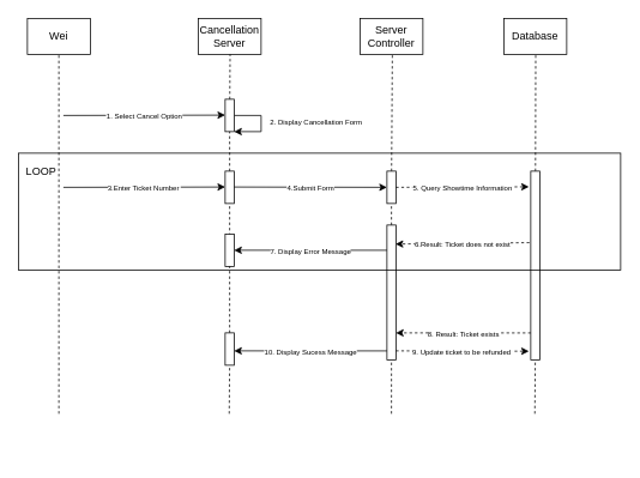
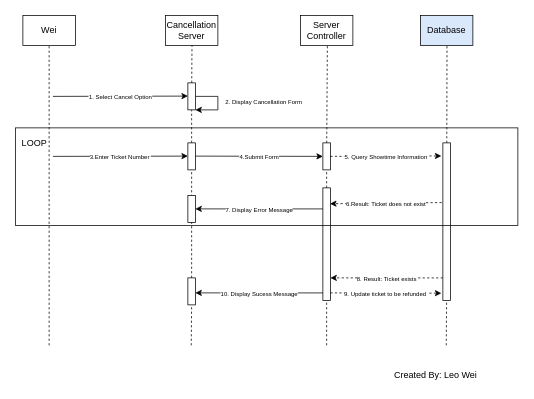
  <mxCell id="0" />
  <mxCell id="1" parent="0" />
  <mxCell id="2" value="Wei" style="rounded=0;whiteSpace=wrap;html=1;fontColor=#000000;strokeColor=#000000;fillColor=#FFFFFF;" parent="1" vertex="1"><mxGeometry x="30" y="20" width="70" height="40" as="geometry" /></mxCell>
  <mxCell id="3" value="Cancellation Server" style="rounded=0;whiteSpace=wrap;html=1;fontColor=#000000;strokeColor=#000000;fillColor=#FFFFFF;" parent="1" vertex="1"><mxGeometry x="220" y="20" width="70" height="40" as="geometry" /></mxCell>
  <mxCell id="4" value="" style="endArrow=none;dashed=1;html=1;fontColor=#000000;strokeColor=#000000;entryX=0.5;entryY=1;entryDx=0;entryDy=0;startArrow=none;" parent="1" source="12" edge="1"><mxGeometry width="50" height="50" relative="1" as="geometry"><mxPoint x="254.5" y="460" as="sourcePoint" /><mxPoint x="255.5" y="60" as="targetPoint" /></mxGeometry></mxCell>
  <mxCell id="5" value="Server Controller" style="rounded=0;whiteSpace=wrap;html=1;fontColor=#000000;strokeColor=#000000;fillColor=#FFFFFF;" parent="1" vertex="1"><mxGeometry x="400" y="20" width="70" height="40" as="geometry" /></mxCell>
  <mxCell id="6" value="" style="endArrow=none;dashed=1;html=1;fontColor=#000000;strokeColor=#000000;entryX=0.5;entryY=1;entryDx=0;entryDy=0;startArrow=none;" parent="1" source="18" edge="1"><mxGeometry width="50" height="50" relative="1" as="geometry"><mxPoint x="435" y="460" as="sourcePoint" /><mxPoint x="436" y="60" as="targetPoint" /></mxGeometry></mxCell>
- <mxCell id="7" value="Database" style="rounded=0;whiteSpace=wrap;html=1;fontColor=#000000;strokeColor=#000000;fillColor=#FFFFFF;" parent="1" vertex="1"><mxGeometry x="560" y="20" width="70" height="40" as="geometry" /></mxCell>
+ <mxCell id="7" value="Database" style="rounded=0;whiteSpace=wrap;html=1;fontColor=#000000;strokeColor=#000000;fillColor=#dae8fc;" parent="1" vertex="1"><mxGeometry x="560" y="20" width="70" height="40" as="geometry" /></mxCell>
  <mxCell id="8" value="" style="endArrow=none;dashed=1;html=1;fontColor=#000000;strokeColor=#000000;entryX=0.5;entryY=1;entryDx=0;entryDy=0;startArrow=none;" parent="1" source="21" edge="1"><mxGeometry width="50" height="50" relative="1" as="geometry"><mxPoint x="594.5" y="460" as="sourcePoint" /><mxPoint x="595.5" y="60" as="targetPoint" /></mxGeometry></mxCell>
  <mxCell id="9" value="" style="endArrow=none;dashed=1;html=1;fontColor=#000000;strokeColor=#000000;entryX=0.5;entryY=1;entryDx=0;entryDy=0;" parent="1" target="2" edge="1"><mxGeometry width="50" height="50" relative="1" as="geometry"><mxPoint x="65" y="460" as="sourcePoint" /><mxPoint x="75" y="126" as="targetPoint" /></mxGeometry></mxCell>
  <mxCell id="10" style="edgeStyle=none;html=1;fontColor=#000000;strokeColor=#000000;entryX=1;entryY=1;entryDx=0;entryDy=0;rounded=0;" parent="1" source="12" target="12" edge="1"><mxGeometry relative="1" as="geometry"><mxPoint x="255" y="160" as="targetPoint" /><Array as="points"><mxPoint x="290" y="128" /><mxPoint x="290" y="146" /></Array></mxGeometry></mxCell>
  <mxCell id="11" value="&lt;span style=&quot;&quot;&gt;&lt;font style=&quot;font-size: 8px&quot;&gt;2. Display Cancellation Form&lt;/font&gt;&lt;br&gt;&lt;/span&gt;" style="edgeLabel;html=1;align=center;verticalAlign=middle;resizable=0;points=[];fontColor=#000000;spacing=0;labelBackgroundColor=none;" parent="10" vertex="1" connectable="0"><mxGeometry x="-0.081" y="-2" relative="1" as="geometry"><mxPoint x="62" as="offset" /></mxGeometry></mxCell>
  <mxCell id="12" value="" style="rounded=0;whiteSpace=wrap;html=1;fontColor=#000000;strokeColor=#000000;fillColor=#FFFFFF;" parent="1" vertex="1"><mxGeometry x="250" y="110" width="10" height="36" as="geometry" /></mxCell>
  <mxCell id="13" value="" style="endArrow=none;dashed=1;html=1;fontColor=#000000;strokeColor=#000000;entryX=0.5;entryY=1;entryDx=0;entryDy=0;startArrow=none;" parent="1" source="30" target="12" edge="1"><mxGeometry width="50" height="50" relative="1" as="geometry"><mxPoint x="254.5" y="460" as="sourcePoint" /><mxPoint x="255.5" y="60" as="targetPoint" /></mxGeometry></mxCell>
  <mxCell id="14" value="&lt;font style=&quot;font-size: 8px&quot;&gt;1. Select Cancel Option&lt;/font&gt;" style="endArrow=classic;html=1;labelBackgroundColor=#FFFFFF;fontColor=#000000;strokeColor=#000000;entryX=0;entryY=0;entryDx=0;entryDy=0;" parent="1" edge="1"><mxGeometry width="50" height="50" relative="1" as="geometry"><mxPoint x="70" y="128" as="sourcePoint" /><mxPoint x="250" y="127.64" as="targetPoint" /><mxPoint as="offset" /></mxGeometry></mxCell>
  <mxCell id="15" value="&lt;font style=&quot;font-size: 8px&quot;&gt;3.Enter Ticket Number&amp;nbsp;&lt;/font&gt;" style="endArrow=classic;html=1;labelBackgroundColor=#FFFFFF;fontColor=#000000;strokeColor=#000000;entryX=0;entryY=0;entryDx=0;entryDy=0;" parent="1" edge="1"><mxGeometry width="50" height="50" relative="1" as="geometry"><mxPoint x="70" y="208.02" as="sourcePoint" /><mxPoint x="250" y="207.66" as="targetPoint" /><mxPoint as="offset" /></mxGeometry></mxCell>
  <mxCell id="16" value="" style="rounded=0;whiteSpace=wrap;html=1;fontColor=#000000;strokeColor=#000000;fillColor=#FFFFFF;" parent="1" vertex="1"><mxGeometry x="250" y="190" width="10" height="36" as="geometry" /></mxCell>
  <mxCell id="17" value="&lt;font style=&quot;font-size: 8px&quot;&gt;4.Submit Form&lt;/font&gt;" style="endArrow=classic;html=1;labelBackgroundColor=#FFFFFF;fontColor=#000000;strokeColor=#000000;entryX=0;entryY=0.5;entryDx=0;entryDy=0;" parent="1" target="18" edge="1"><mxGeometry width="50" height="50" relative="1" as="geometry"><mxPoint x="260" y="207.66" as="sourcePoint" /><mxPoint x="400" y="207.66" as="targetPoint" /><mxPoint as="offset" /></mxGeometry></mxCell>
  <mxCell id="18" value="" style="rounded=0;whiteSpace=wrap;html=1;fontColor=#000000;strokeColor=#000000;fillColor=#FFFFFF;" parent="1" vertex="1"><mxGeometry x="430" y="190" width="10" height="36" as="geometry" /></mxCell>
  <mxCell id="19" value="" style="endArrow=none;dashed=1;html=1;fontColor=#000000;strokeColor=#000000;entryX=0.5;entryY=1;entryDx=0;entryDy=0;startArrow=none;" parent="1" source="23" target="18" edge="1"><mxGeometry width="50" height="50" relative="1" as="geometry"><mxPoint x="435" y="460" as="sourcePoint" /><mxPoint x="436" y="60" as="targetPoint" /></mxGeometry></mxCell>
  <mxCell id="20" value="&lt;font style=&quot;font-size: 8px&quot;&gt;5. Query Showtime Information&lt;/font&gt;" style="endArrow=classic;html=1;labelBackgroundColor=#FFFFFF;fontColor=#000000;strokeColor=#000000;entryX=-0.203;entryY=0.083;entryDx=0;entryDy=0;dashed=1;entryPerimeter=0;" parent="1" target="21" edge="1"><mxGeometry width="50" height="50" relative="1" as="geometry"><mxPoint x="440" y="208" as="sourcePoint" /><mxPoint x="580" y="210" as="targetPoint" /><mxPoint as="offset" /></mxGeometry></mxCell>
  <mxCell id="21" value="" style="rounded=0;whiteSpace=wrap;html=1;fontColor=#000000;strokeColor=#000000;fillColor=#FFFFFF;" parent="1" vertex="1"><mxGeometry x="590" y="190" width="10" height="210" as="geometry" /></mxCell>
  <mxCell id="22" value="" style="endArrow=none;dashed=1;html=1;fontColor=#000000;strokeColor=#000000;entryX=0.5;entryY=1;entryDx=0;entryDy=0;" parent="1" target="21" edge="1"><mxGeometry width="50" height="50" relative="1" as="geometry"><mxPoint x="594.5" y="460" as="sourcePoint" /><mxPoint x="595.5" y="60" as="targetPoint" /></mxGeometry></mxCell>
  <mxCell id="23" value="" style="rounded=0;whiteSpace=wrap;html=1;fontColor=#000000;strokeColor=#000000;fillColor=#FFFFFF;" parent="1" vertex="1"><mxGeometry x="430" y="250" width="10" height="150" as="geometry" /></mxCell>
  <mxCell id="24" value="" style="endArrow=none;dashed=1;html=1;fontColor=#000000;strokeColor=#000000;entryX=0.5;entryY=1;entryDx=0;entryDy=0;" parent="1" target="23" edge="1"><mxGeometry width="50" height="50" relative="1" as="geometry"><mxPoint x="435" y="460" as="sourcePoint" /><mxPoint x="435" y="226" as="targetPoint" /></mxGeometry></mxCell>
  <mxCell id="25" value="&lt;span style=&quot;font-size: 8px&quot;&gt;6.Result: Ticket does not exist&lt;/span&gt;" style="endArrow=classic;html=1;labelBackgroundColor=#FFFFFF;fontColor=#000000;strokeColor=#000000;entryX=0.957;entryY=0.141;entryDx=0;entryDy=0;dashed=1;entryPerimeter=0;exitX=-0.154;exitY=0.379;exitDx=0;exitDy=0;exitPerimeter=0;" parent="1" source="21" target="23" edge="1"><mxGeometry width="50" height="50" relative="1" as="geometry"><mxPoint x="450" y="290.57" as="sourcePoint" /><mxPoint x="597.97" y="290" as="targetPoint" /><mxPoint as="offset" /></mxGeometry></mxCell>
  <mxCell id="26" value="" style="rounded=0;whiteSpace=wrap;html=1;strokeColor=default;fillColor=none;" parent="1" vertex="1"><mxGeometry x="20" y="170" width="670" height="130" as="geometry" /></mxCell>
  <mxCell id="27" value="LOOP" style="text;html=1;align=center;verticalAlign=middle;resizable=0;points=[];autosize=1;strokeColor=none;fillColor=none;fontColor=#000000;" parent="1" vertex="1"><mxGeometry x="20" y="180" width="50" height="20" as="geometry" /></mxCell>
  <mxCell id="28" value="" style="rounded=0;whiteSpace=wrap;html=1;fontColor=#000000;strokeColor=#000000;fillColor=#FFFFFF;" parent="1" vertex="1"><mxGeometry x="250" y="260" width="10" height="36" as="geometry" /></mxCell>
  <mxCell id="29" value="&lt;font style=&quot;font-size: 8px&quot;&gt;7. Display Error Message&lt;/font&gt;" style="endArrow=classic;html=1;labelBackgroundColor=#FFFFFF;fontColor=#000000;strokeColor=#000000;entryX=1;entryY=0.5;entryDx=0;entryDy=0;exitX=0;exitY=0.187;exitDx=0;exitDy=0;exitPerimeter=0;" parent="1" source="23" target="28" edge="1"><mxGeometry width="50" height="50" relative="1" as="geometry"><mxPoint x="270" y="340" as="sourcePoint" /><mxPoint x="440" y="340.34" as="targetPoint" /><mxPoint as="offset" /></mxGeometry></mxCell>
  <mxCell id="30" value="" style="rounded=0;whiteSpace=wrap;html=1;fontColor=#000000;strokeColor=#000000;fillColor=#FFFFFF;" parent="1" vertex="1"><mxGeometry x="250" y="370" width="10" height="36" as="geometry" /></mxCell>
  <mxCell id="31" value="" style="endArrow=none;dashed=1;html=1;fontColor=#000000;strokeColor=#000000;entryX=0.5;entryY=1;entryDx=0;entryDy=0;" parent="1" target="30" edge="1"><mxGeometry width="50" height="50" relative="1" as="geometry"><mxPoint x="254.5" y="460" as="sourcePoint" /><mxPoint x="255" y="146" as="targetPoint" /></mxGeometry></mxCell>
  <mxCell id="32" value="&lt;font style=&quot;font-size: 8px&quot;&gt;10. Display Sucess Message&lt;/font&gt;" style="endArrow=classic;html=1;labelBackgroundColor=#FFFFFF;fontColor=#000000;strokeColor=#000000;entryX=1;entryY=0.5;entryDx=0;entryDy=0;exitX=0;exitY=0.187;exitDx=0;exitDy=0;exitPerimeter=0;" parent="1" edge="1"><mxGeometry width="50" height="50" relative="1" as="geometry"><mxPoint x="430" y="390.05" as="sourcePoint" /><mxPoint x="260" y="390" as="targetPoint" /><mxPoint as="offset" /></mxGeometry></mxCell>
  <mxCell id="33" value="&lt;span style=&quot;font-size: 8px&quot;&gt;8. Result: Ticket exists&lt;/span&gt;" style="endArrow=classic;html=1;labelBackgroundColor=#FFFFFF;fontColor=#000000;strokeColor=#000000;exitX=0;exitY=0.187;exitDx=0;exitDy=0;exitPerimeter=0;dashed=1;" parent="1" edge="1"><mxGeometry width="50" height="50" relative="1" as="geometry"><mxPoint x="590" y="370.05" as="sourcePoint" /><mxPoint x="440" y="370" as="targetPoint" /><mxPoint as="offset" /></mxGeometry></mxCell>
  <mxCell id="34" value="&lt;font style=&quot;font-size: 8px&quot;&gt;9. Update ticket to be refunded&amp;nbsp;&lt;/font&gt;" style="endArrow=classic;html=1;labelBackgroundColor=#FFFFFF;fontColor=#000000;strokeColor=#000000;entryX=-0.203;entryY=0.083;entryDx=0;entryDy=0;dashed=1;entryPerimeter=0;" parent="1" edge="1"><mxGeometry width="50" height="50" relative="1" as="geometry"><mxPoint x="440" y="390" as="sourcePoint" /><mxPoint x="587.97" y="390.43" as="targetPoint" /><mxPoint as="offset" /></mxGeometry></mxCell>
+ <mxCell id="35" value="&lt;font color=&quot;#000000&quot;&gt;Created By: Leo Wei&lt;/font&gt;" style="text;html=1;align=center;verticalAlign=middle;resizable=0;points=[];autosize=1;strokeColor=none;fillColor=none;" vertex="1" parent="1"><mxGeometry x="515" y="490" width="130" height="20" as="geometry" /></mxCell>
